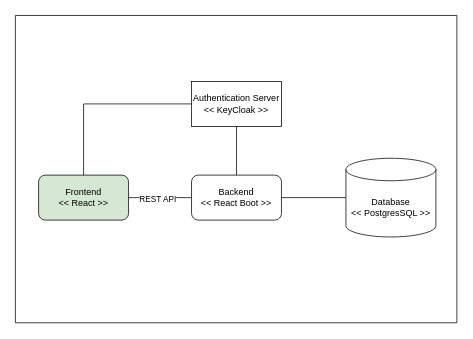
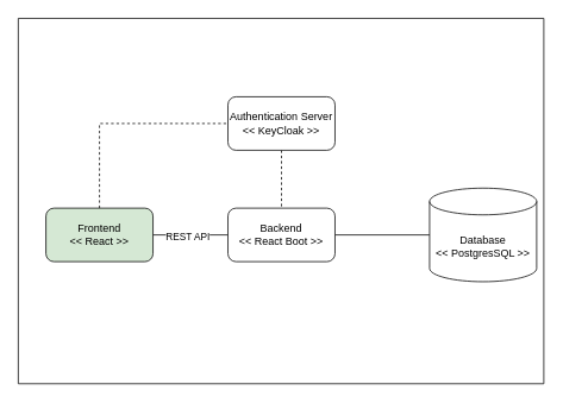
  <mxCell id="0" />
  <mxCell id="1" parent="0" />
  <mxCell id="2" value="" style="swimlane;startSize=0;" vertex="1" parent="1"><mxGeometry x="20" y="20" width="589" height="410" as="geometry" /></mxCell>
- <mxCell id="3" style="edgeStyle=orthogonalEdgeStyle;rounded=0;orthogonalLoop=1;jettySize=auto;html=1;entryX=0;entryY=0.5;entryDx=0;entryDy=0;exitX=0.5;exitY=0;exitDx=0;exitDy=0;endArrow=none;startFill=0;" edge="1" parent="2" source="6" target="11"><mxGeometry relative="1" as="geometry" /></mxCell>
+ <mxCell id="3" style="edgeStyle=orthogonalEdgeStyle;rounded=0;orthogonalLoop=1;jettySize=auto;html=1;entryX=0;entryY=0.5;entryDx=0;entryDy=0;exitX=0.5;exitY=0;exitDx=0;exitDy=0;endArrow=none;startFill=0;dashed=1;" edge="1" parent="2" source="6" target="11"><mxGeometry relative="1" as="geometry" /></mxCell>
  <mxCell id="4" value="" style="edgeStyle=orthogonalEdgeStyle;rounded=0;orthogonalLoop=1;jettySize=auto;html=1;endArrow=none;startFill=0;" edge="1" parent="2" source="6" target="8"><mxGeometry relative="1" as="geometry" /></mxCell>
  <mxCell id="5" value="REST API" style="edgeLabel;html=1;align=center;verticalAlign=middle;resizable=0;points=[];" vertex="1" connectable="0" parent="4"><mxGeometry x="-0.095" y="-1" relative="1" as="geometry"><mxPoint as="offset" /></mxGeometry></mxCell>
  <mxCell id="6" value="Frontend&lt;div&gt;&amp;lt;&amp;lt; React &amp;gt;&amp;gt;&lt;/div&gt;" style="rounded=1;whiteSpace=wrap;html=1;fillColor=#d5e8d4;" vertex="1" parent="2"><mxGeometry x="31" y="213" width="120" height="60" as="geometry" /></mxCell>
  <mxCell id="7" value="" style="edgeStyle=orthogonalEdgeStyle;rounded=0;orthogonalLoop=1;jettySize=auto;html=1;endArrow=none;startFill=0;" edge="1" parent="2" source="8" target="9"><mxGeometry relative="1" as="geometry" /></mxCell>
  <mxCell id="8" value="Backend&lt;div&gt;&amp;lt;&amp;lt; React Boot &amp;gt;&amp;gt;&lt;/div&gt;" style="rounded=1;whiteSpace=wrap;html=1;" vertex="1" parent="2"><mxGeometry x="235" y="213" width="120" height="60" as="geometry" /></mxCell>
- <mxCell id="9" value="Database&lt;div&gt;&amp;lt;&amp;lt; PostgresSQL &amp;gt;&amp;gt;&lt;/div&gt;" style="shape=cylinder3;whiteSpace=wrap;html=1;boundedLbl=1;backgroundOutline=1;size=15;" vertex="1" parent="2"><mxGeometry x="441" y="190.5" width="120" height="105" as="geometry" /></mxCell>
- <mxCell id="10" value="" style="edgeStyle=orthogonalEdgeStyle;rounded=0;orthogonalLoop=1;jettySize=auto;html=1;endArrow=none;endFill=1;startFill=0;" edge="1" parent="2" source="11" target="8"><mxGeometry relative="1" as="geometry" /></mxCell>
- <mxCell id="11" value="Authentication Server&lt;div&gt;&amp;lt;&amp;lt; KeyCloak &amp;gt;&amp;gt;&lt;/div&gt;" style="whiteSpace=wrap;html=1;rounded=0;" vertex="1" parent="2"><mxGeometry x="235" y="88" width="120" height="60" as="geometry" /></mxCell>
+ <mxCell id="9" value="Database&lt;div&gt;&amp;lt;&amp;lt; PostgresSQL &amp;gt;&amp;gt;&lt;/div&gt;" style="shape=cylinder3;whiteSpace=wrap;html=1;boundedLbl=1;backgroundOutline=1;size=15;" vertex="1" parent="2"><mxGeometry x="461" y="190.5" width="120" height="105" as="geometry" /></mxCell>
+ <mxCell id="10" value="" style="edgeStyle=orthogonalEdgeStyle;rounded=0;orthogonalLoop=1;jettySize=auto;html=1;endArrow=none;endFill=1;startFill=0;dashed=1;" edge="1" parent="2" source="11" target="8"><mxGeometry relative="1" as="geometry" /></mxCell>
+ <mxCell id="11" value="Authentication Server&lt;div&gt;&amp;lt;&amp;lt; KeyCloak &amp;gt;&amp;gt;&lt;/div&gt;" style="rounded=1;whiteSpace=wrap;html=1;" vertex="1" parent="2"><mxGeometry x="235" y="88" width="120" height="60" as="geometry" /></mxCell>
